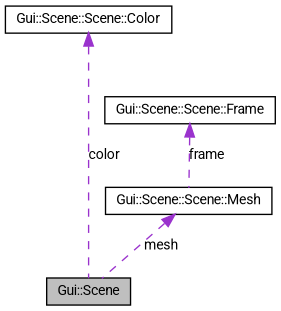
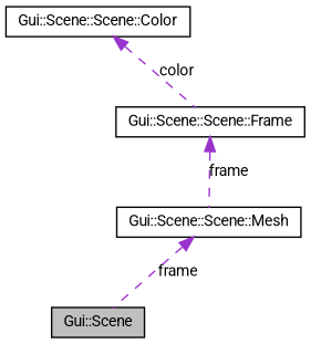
  digraph {
    fontname=Roboto
    node [color=black fillcolor=white fontname=Roboto fontsize=10 shape=record style=filled]
    edge [color=darkorchid3 dir=back fontname=Roboto fontsize=10 labelfontname=FreeSans labelfontsize=10 style=dashed]
    n1 [fillcolor=grey75 fontcolor=black height=0.2 label="Gui::Scene" width=0.4]
    n2 [height=0.2 label="Gui::Scene::Scene::Color" width=0.4]
    n3 [height=0.2 label="Gui::Scene::Scene::Mesh" width=0.4]
    n4 [height=0.2 label="Gui::Scene::Scene::Frame" width=0.4]
-   n2 -> n1 [label=color]
-   n3 -> n1 [label=mesh]
+   n2 -> n4 [label=color]
+   n3 -> n1 [label=frame]
    n4 -> n3 [label=frame]
  }
